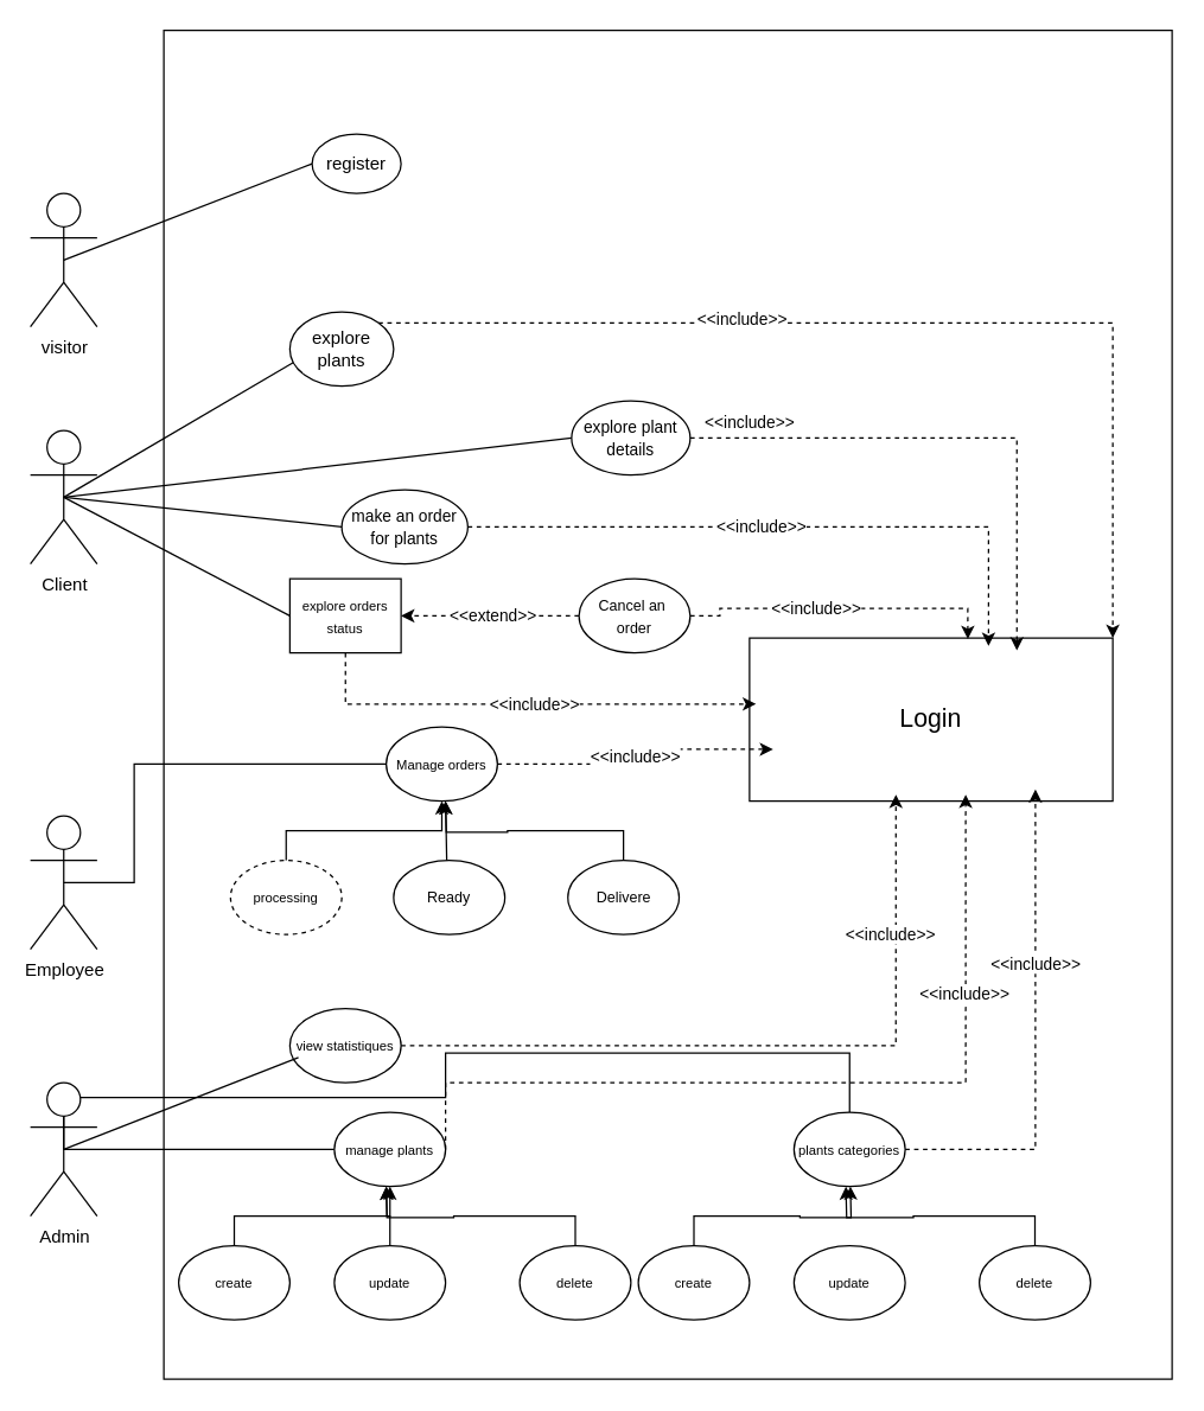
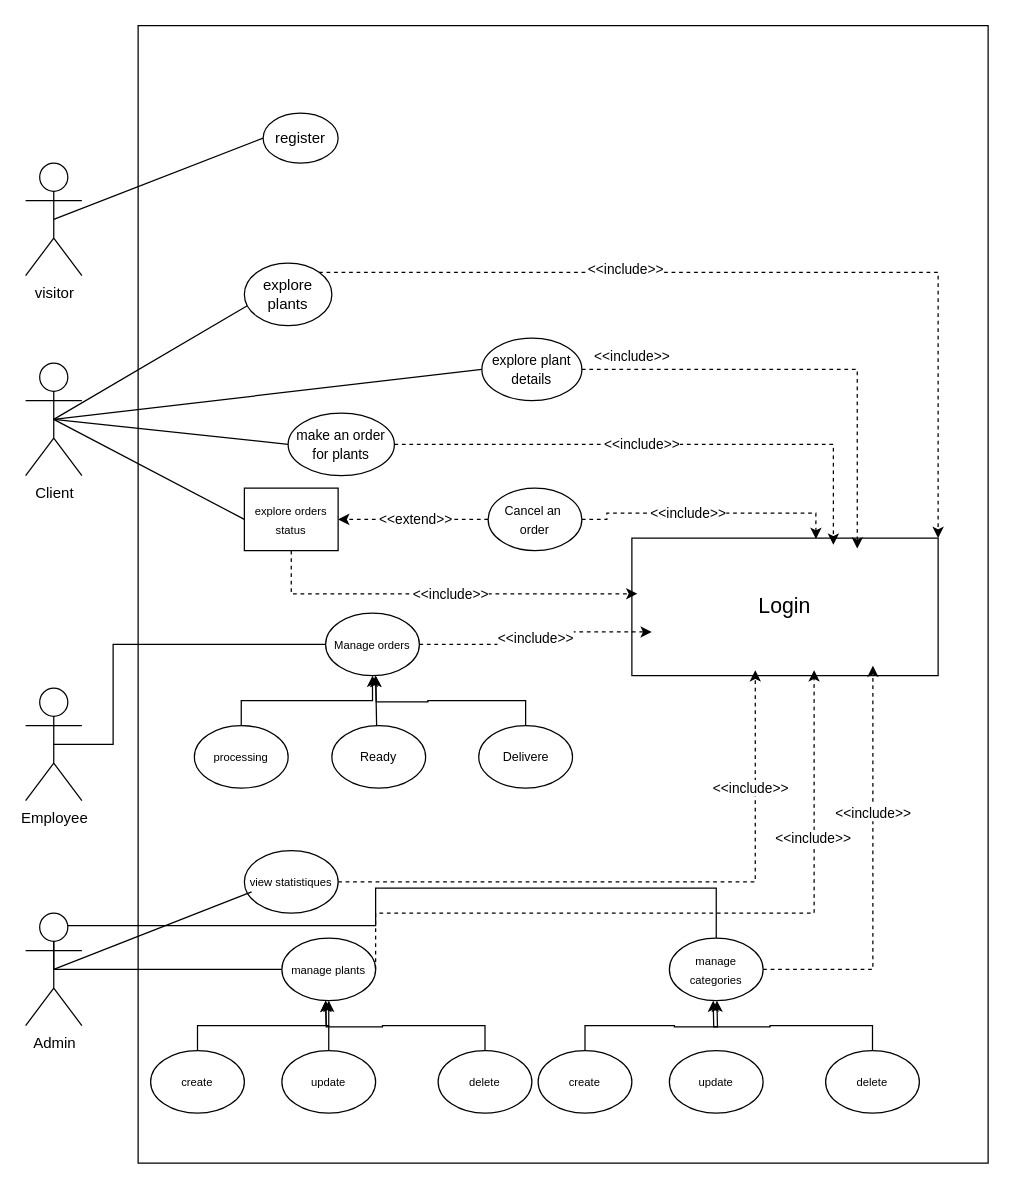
  <mxCell id="0" />
  <mxCell id="1" parent="0" />
  <mxCell id="2" value="" style="rounded=0;whiteSpace=wrap;html=1;" vertex="1" parent="1"><mxGeometry x="110" y="20" width="680" height="910" as="geometry" /></mxCell>
  <mxCell id="3" style="rounded=0;orthogonalLoop=1;jettySize=auto;html=1;exitX=0.5;exitY=0.5;exitDx=0;exitDy=0;exitPerimeter=0;entryX=0;entryY=0.5;entryDx=0;entryDy=0;endArrow=none;startFill=0;" edge="1" parent="1" source="4" target="5"><mxGeometry relative="1" as="geometry" /></mxCell>
  <mxCell id="4" value="visitor" style="shape=umlActor;verticalLabelPosition=bottom;verticalAlign=top;html=1;outlineConnect=0;" vertex="1" parent="1"><mxGeometry x="20" y="130" width="45" height="90" as="geometry" /></mxCell>
  <mxCell id="5" value="register" style="ellipse;whiteSpace=wrap;html=1;" vertex="1" parent="1"><mxGeometry x="210" y="90" width="60" height="40" as="geometry" /></mxCell>
  <mxCell id="6" style="rounded=0;orthogonalLoop=1;jettySize=auto;html=1;exitX=0.5;exitY=0.5;exitDx=0;exitDy=0;exitPerimeter=0;entryX=0;entryY=0.5;entryDx=0;entryDy=0;endArrow=none;startFill=0;" edge="1" parent="1" source="7" target="12"><mxGeometry relative="1" as="geometry" /></mxCell>
  <mxCell id="7" value="Client" style="shape=umlActor;verticalLabelPosition=bottom;verticalAlign=top;html=1;outlineConnect=0;" vertex="1" parent="1"><mxGeometry x="20" y="290" width="45" height="90" as="geometry" /></mxCell>
  <mxCell id="8" style="edgeStyle=orthogonalEdgeStyle;rounded=0;orthogonalLoop=1;jettySize=auto;html=1;exitX=1;exitY=0;exitDx=0;exitDy=0;entryX=1;entryY=0;entryDx=0;entryDy=0;dashed=1;" edge="1" parent="1" source="10" target="47"><mxGeometry relative="1" as="geometry" /></mxCell>
  <mxCell id="9" value="&amp;lt;&amp;lt;include&amp;gt;&amp;gt;" style="edgeLabel;html=1;align=center;verticalAlign=middle;resizable=0;points=[];" vertex="1" connectable="0" parent="8"><mxGeometry x="-0.309" y="3" relative="1" as="geometry"><mxPoint as="offset" /></mxGeometry></mxCell>
  <mxCell id="10" value="explore plants" style="ellipse;whiteSpace=wrap;html=1;" vertex="1" parent="1"><mxGeometry x="195" y="210" width="70" height="50" as="geometry" /></mxCell>
  <mxCell id="11" style="rounded=0;orthogonalLoop=1;jettySize=auto;html=1;exitX=0.5;exitY=0.5;exitDx=0;exitDy=0;exitPerimeter=0;entryX=0.033;entryY=0.683;entryDx=0;entryDy=0;entryPerimeter=0;endArrow=none;startFill=0;" edge="1" parent="1" source="7" target="10"><mxGeometry relative="1" as="geometry" /></mxCell>
  <mxCell id="12" value="&lt;font style=&quot;font-size: 11px;&quot;&gt;explore plant details&lt;/font&gt;" style="ellipse;whiteSpace=wrap;html=1;" vertex="1" parent="1"><mxGeometry x="385" y="270" width="80" height="50" as="geometry" /></mxCell>
  <mxCell id="13" style="rounded=0;orthogonalLoop=1;jettySize=auto;html=1;exitX=0.5;exitY=0.5;exitDx=0;exitDy=0;exitPerimeter=0;entryX=0;entryY=0.5;entryDx=0;entryDy=0;endArrow=none;startFill=0;" edge="1" target="14" parent="1" source="7"><mxGeometry relative="1" as="geometry"><mxPoint x="43" y="395" as="sourcePoint" /></mxGeometry></mxCell>
  <mxCell id="14" value="&lt;font style=&quot;font-size: 11px;&quot;&gt;make an order for plants&lt;/font&gt;" style="ellipse;whiteSpace=wrap;html=1;" vertex="1" parent="1"><mxGeometry x="230" y="330" width="85" height="50" as="geometry" /></mxCell>
  <mxCell id="15" style="rounded=0;orthogonalLoop=1;jettySize=auto;html=1;entryX=0;entryY=0.5;entryDx=0;entryDy=0;endArrow=none;startFill=0;exitX=0.5;exitY=0.5;exitDx=0;exitDy=0;exitPerimeter=0;" edge="1" target="16" parent="1" source="7"><mxGeometry relative="1" as="geometry"><mxPoint x="43" y="395" as="sourcePoint" /></mxGeometry></mxCell>
  <mxCell id="16" value="&lt;font style=&quot;font-size: 9px;&quot;&gt;explore orders status&lt;/font&gt;" style="whiteSpace=wrap;html=1;rounded=0;" vertex="1" parent="1"><mxGeometry x="195" y="390" width="75" height="50" as="geometry" /></mxCell>
  <mxCell id="17" style="edgeStyle=orthogonalEdgeStyle;rounded=0;orthogonalLoop=1;jettySize=auto;html=1;exitX=0;exitY=0.5;exitDx=0;exitDy=0;entryX=1;entryY=0.5;entryDx=0;entryDy=0;dashed=1;" edge="1" parent="1" source="19" target="16"><mxGeometry relative="1" as="geometry" /></mxCell>
  <mxCell id="18" value="&amp;lt;&amp;lt;extend&amp;gt;&amp;gt;" style="edgeLabel;html=1;align=center;verticalAlign=middle;resizable=0;points=[];" vertex="1" connectable="0" parent="17"><mxGeometry x="-0.015" y="-1" relative="1" as="geometry"><mxPoint as="offset" /></mxGeometry></mxCell>
  <mxCell id="19" value="&lt;font size=&quot;1&quot;&gt;Cancel an&amp;nbsp;&lt;/font&gt;&lt;div&gt;&lt;font size=&quot;1&quot;&gt;order&lt;/font&gt;&lt;/div&gt;" style="ellipse;whiteSpace=wrap;html=1;" vertex="1" parent="1"><mxGeometry x="390" y="390" width="75" height="50" as="geometry" /></mxCell>
  <mxCell id="20" style="edgeStyle=orthogonalEdgeStyle;rounded=0;orthogonalLoop=1;jettySize=auto;html=1;exitX=0.5;exitY=0.5;exitDx=0;exitDy=0;exitPerimeter=0;entryX=0;entryY=0.5;entryDx=0;entryDy=0;endArrow=none;startFill=0;" edge="1" parent="1" source="21" target="22"><mxGeometry relative="1" as="geometry"><Array as="points"><mxPoint x="90" y="595" /><mxPoint x="90" y="515" /></Array></mxGeometry></mxCell>
  <mxCell id="21" value="Employee" style="shape=umlActor;verticalLabelPosition=bottom;verticalAlign=top;html=1;outlineConnect=0;" vertex="1" parent="1"><mxGeometry x="20" y="550" width="45" height="90" as="geometry" /></mxCell>
  <mxCell id="22" value="&lt;font style=&quot;font-size: 9px;&quot;&gt;Manage orders&lt;/font&gt;" style="ellipse;whiteSpace=wrap;html=1;" vertex="1" parent="1"><mxGeometry x="260" y="490" width="75" height="50" as="geometry" /></mxCell>
  <mxCell id="23" style="edgeStyle=orthogonalEdgeStyle;rounded=0;orthogonalLoop=1;jettySize=auto;html=1;exitX=0.5;exitY=0;exitDx=0;exitDy=0;entryX=0.5;entryY=1;entryDx=0;entryDy=0;" edge="1" parent="1" source="24" target="22"><mxGeometry relative="1" as="geometry" /></mxCell>
- <mxCell id="24" value="&lt;font style=&quot;font-size: 9px;&quot;&gt;processing&lt;/font&gt;" style="ellipse;whiteSpace=wrap;html=1;dashed=1;" vertex="1" parent="1"><mxGeometry x="155" y="580" width="75" height="50" as="geometry" /></mxCell>
+ <mxCell id="24" value="&lt;font style=&quot;font-size: 9px;&quot;&gt;processing&lt;/font&gt;" style="ellipse;whiteSpace=wrap;html=1;" vertex="1" parent="1"><mxGeometry x="155" y="580" width="75" height="50" as="geometry" /></mxCell>
  <mxCell id="25" value="" style="edgeStyle=orthogonalEdgeStyle;rounded=0;orthogonalLoop=1;jettySize=auto;html=1;exitX=0.5;exitY=0;exitDx=0;exitDy=0;" edge="1" parent="1" source="26"><mxGeometry relative="1" as="geometry"><mxPoint x="300" y="540" as="targetPoint" /><Array as="points"><mxPoint x="300" y="610" /><mxPoint x="300" y="590" /><mxPoint x="301" y="590" /><mxPoint x="301" y="540" /></Array></mxGeometry></mxCell>
  <mxCell id="26" value="&lt;font size=&quot;1&quot;&gt;Ready&lt;/font&gt;" style="ellipse;whiteSpace=wrap;html=1;" vertex="1" parent="1"><mxGeometry x="265" y="580" width="75" height="50" as="geometry" /></mxCell>
  <mxCell id="27" style="edgeStyle=orthogonalEdgeStyle;rounded=0;orthogonalLoop=1;jettySize=auto;html=1;exitX=0.5;exitY=0;exitDx=0;exitDy=0;" edge="1" parent="1" source="28"><mxGeometry relative="1" as="geometry"><mxPoint x="300" y="540" as="targetPoint" /></mxGeometry></mxCell>
  <mxCell id="28" value="&lt;font size=&quot;1&quot;&gt;Delivere&lt;/font&gt;" style="ellipse;whiteSpace=wrap;html=1;" vertex="1" parent="1"><mxGeometry x="382.5" y="580" width="75" height="50" as="geometry" /></mxCell>
  <mxCell id="29" style="edgeStyle=orthogonalEdgeStyle;rounded=0;orthogonalLoop=1;jettySize=auto;html=1;exitX=0.5;exitY=0.5;exitDx=0;exitDy=0;exitPerimeter=0;entryX=0;entryY=0.5;entryDx=0;entryDy=0;endArrow=none;startFill=0;" edge="1" parent="1" source="31" target="34"><mxGeometry relative="1" as="geometry" /></mxCell>
  <mxCell id="30" style="edgeStyle=orthogonalEdgeStyle;rounded=0;orthogonalLoop=1;jettySize=auto;html=1;exitX=0.5;exitY=0.5;exitDx=0;exitDy=0;exitPerimeter=0;entryX=0.5;entryY=0;entryDx=0;entryDy=0;endArrow=none;startFill=0;" edge="1" parent="1" source="31" target="35"><mxGeometry relative="1" as="geometry"><Array as="points"><mxPoint x="43" y="740" /><mxPoint x="300" y="740" /><mxPoint x="300" y="710" /><mxPoint x="573" y="710" /></Array></mxGeometry></mxCell>
  <mxCell id="31" value="Admin" style="shape=umlActor;verticalLabelPosition=bottom;verticalAlign=top;html=1;outlineConnect=0;" vertex="1" parent="1"><mxGeometry x="20" y="730" width="45" height="90" as="geometry" /></mxCell>
  <mxCell id="32" value="&lt;font style=&quot;font-size: 9px;&quot;&gt;view statistiques&lt;/font&gt;" style="ellipse;whiteSpace=wrap;html=1;" vertex="1" parent="1"><mxGeometry x="195" y="680" width="75" height="50" as="geometry" /></mxCell>
  <mxCell id="33" style="rounded=0;orthogonalLoop=1;jettySize=auto;html=1;exitX=0.5;exitY=0.5;exitDx=0;exitDy=0;exitPerimeter=0;entryX=0.077;entryY=0.661;entryDx=0;entryDy=0;entryPerimeter=0;endArrow=none;startFill=0;" edge="1" parent="1" source="31" target="32"><mxGeometry relative="1" as="geometry" /></mxCell>
  <mxCell id="34" value="&lt;font style=&quot;font-size: 9px;&quot;&gt;manage plants&lt;/font&gt;" style="ellipse;whiteSpace=wrap;html=1;" vertex="1" parent="1"><mxGeometry x="225" y="750" width="75" height="50" as="geometry" /></mxCell>
- <mxCell id="35" value="&lt;font style=&quot;font-size: 9px;&quot;&gt;plants categories&lt;/font&gt;" style="ellipse;whiteSpace=wrap;html=1;" vertex="1" parent="1"><mxGeometry x="535" y="750" width="75" height="50" as="geometry" /></mxCell>
+ <mxCell id="35" value="&lt;font style=&quot;font-size: 9px;&quot;&gt;manage categories&lt;/font&gt;" style="ellipse;whiteSpace=wrap;html=1;" vertex="1" parent="1"><mxGeometry x="535" y="750" width="75" height="50" as="geometry" /></mxCell>
  <mxCell id="36" style="edgeStyle=orthogonalEdgeStyle;rounded=0;orthogonalLoop=1;jettySize=auto;html=1;exitX=0.5;exitY=0;exitDx=0;exitDy=0;entryX=0.5;entryY=1;entryDx=0;entryDy=0;" edge="1" parent="1" source="37" target="34"><mxGeometry relative="1" as="geometry" /></mxCell>
  <mxCell id="37" value="&lt;font style=&quot;font-size: 9px;&quot;&gt;create&lt;/font&gt;" style="ellipse;whiteSpace=wrap;html=1;" vertex="1" parent="1"><mxGeometry x="120" y="840" width="75" height="50" as="geometry" /></mxCell>
  <mxCell id="38" style="edgeStyle=orthogonalEdgeStyle;rounded=0;orthogonalLoop=1;jettySize=auto;html=1;exitX=0.5;exitY=0;exitDx=0;exitDy=0;" edge="1" parent="1" source="39"><mxGeometry relative="1" as="geometry"><mxPoint x="260" y="800" as="targetPoint" /></mxGeometry></mxCell>
  <mxCell id="39" value="&lt;font style=&quot;font-size: 9px;&quot;&gt;update&lt;/font&gt;" style="ellipse;whiteSpace=wrap;html=1;" vertex="1" parent="1"><mxGeometry x="225" y="840" width="75" height="50" as="geometry" /></mxCell>
  <mxCell id="40" style="edgeStyle=orthogonalEdgeStyle;rounded=0;orthogonalLoop=1;jettySize=auto;html=1;exitX=0.5;exitY=0;exitDx=0;exitDy=0;" edge="1" parent="1" source="41"><mxGeometry relative="1" as="geometry"><mxPoint x="260" y="800" as="targetPoint" /></mxGeometry></mxCell>
  <mxCell id="41" value="&lt;font style=&quot;font-size: 9px;&quot;&gt;delete&lt;/font&gt;" style="ellipse;whiteSpace=wrap;html=1;" vertex="1" parent="1"><mxGeometry x="350" y="840" width="75" height="50" as="geometry" /></mxCell>
  <mxCell id="42" style="edgeStyle=orthogonalEdgeStyle;rounded=0;orthogonalLoop=1;jettySize=auto;html=1;exitX=0.5;exitY=0;exitDx=0;exitDy=0;entryX=0.5;entryY=1;entryDx=0;entryDy=0;" edge="1" parent="1" source="43"><mxGeometry relative="1" as="geometry"><mxPoint x="573" y="800" as="targetPoint" /></mxGeometry></mxCell>
  <mxCell id="43" value="&lt;font style=&quot;font-size: 9px;&quot;&gt;create&lt;/font&gt;" style="ellipse;whiteSpace=wrap;html=1;" vertex="1" parent="1"><mxGeometry x="430" y="840" width="75" height="50" as="geometry" /></mxCell>
  <mxCell id="44" value="&lt;font style=&quot;font-size: 9px;&quot;&gt;update&lt;/font&gt;" style="ellipse;whiteSpace=wrap;html=1;" vertex="1" parent="1"><mxGeometry x="535" y="840" width="75" height="50" as="geometry" /></mxCell>
  <mxCell id="45" style="edgeStyle=orthogonalEdgeStyle;rounded=0;orthogonalLoop=1;jettySize=auto;html=1;exitX=0.5;exitY=0;exitDx=0;exitDy=0;" edge="1" parent="1" source="46"><mxGeometry relative="1" as="geometry"><mxPoint x="570" y="800" as="targetPoint" /></mxGeometry></mxCell>
  <mxCell id="46" value="&lt;font style=&quot;font-size: 9px;&quot;&gt;delete&lt;/font&gt;" style="ellipse;whiteSpace=wrap;html=1;" vertex="1" parent="1"><mxGeometry x="660" y="840" width="75" height="50" as="geometry" /></mxCell>
  <mxCell id="47" value="&lt;font style=&quot;font-size: 17px;&quot;&gt;Login&lt;/font&gt;" style="whiteSpace=wrap;html=1;rounded=0;" vertex="1" parent="1"><mxGeometry x="505" y="430" width="245" height="110" as="geometry" /></mxCell>
  <mxCell id="48" style="edgeStyle=orthogonalEdgeStyle;rounded=0;orthogonalLoop=1;jettySize=auto;html=1;exitX=1;exitY=0.5;exitDx=0;exitDy=0;entryX=0.736;entryY=0.076;entryDx=0;entryDy=0;entryPerimeter=0;dashed=1;" edge="1" parent="1" source="12" target="47"><mxGeometry relative="1" as="geometry" /></mxCell>
  <mxCell id="49" style="edgeStyle=orthogonalEdgeStyle;rounded=0;orthogonalLoop=1;jettySize=auto;html=1;exitX=1;exitY=0.5;exitDx=0;exitDy=0;entryX=0.658;entryY=0.049;entryDx=0;entryDy=0;entryPerimeter=0;dashed=1;" edge="1" parent="1" source="14" target="47"><mxGeometry relative="1" as="geometry" /></mxCell>
  <mxCell id="50" style="edgeStyle=orthogonalEdgeStyle;rounded=0;orthogonalLoop=1;jettySize=auto;html=1;exitX=1;exitY=0.5;exitDx=0;exitDy=0;entryX=0.601;entryY=0.006;entryDx=0;entryDy=0;entryPerimeter=0;dashed=1;" edge="1" parent="1" source="19" target="47"><mxGeometry relative="1" as="geometry" /></mxCell>
  <mxCell id="51" style="edgeStyle=orthogonalEdgeStyle;rounded=0;orthogonalLoop=1;jettySize=auto;html=1;exitX=0.5;exitY=1;exitDx=0;exitDy=0;entryX=0.018;entryY=0.405;entryDx=0;entryDy=0;entryPerimeter=0;dashed=1;" edge="1" parent="1" source="16" target="47"><mxGeometry relative="1" as="geometry" /></mxCell>
  <mxCell id="52" style="edgeStyle=orthogonalEdgeStyle;rounded=0;orthogonalLoop=1;jettySize=auto;html=1;exitX=1;exitY=0.5;exitDx=0;exitDy=0;entryX=0.065;entryY=0.682;entryDx=0;entryDy=0;entryPerimeter=0;dashed=1;" edge="1" parent="1" source="22" target="47"><mxGeometry relative="1" as="geometry" /></mxCell>
  <mxCell id="53" style="edgeStyle=orthogonalEdgeStyle;rounded=0;orthogonalLoop=1;jettySize=auto;html=1;exitX=1;exitY=0.5;exitDx=0;exitDy=0;entryX=0.403;entryY=0.96;entryDx=0;entryDy=0;entryPerimeter=0;dashed=1;" edge="1" parent="1" source="32" target="47"><mxGeometry relative="1" as="geometry" /></mxCell>
  <mxCell id="54" style="edgeStyle=orthogonalEdgeStyle;rounded=0;orthogonalLoop=1;jettySize=auto;html=1;exitX=1;exitY=0.5;exitDx=0;exitDy=0;entryX=0.595;entryY=0.96;entryDx=0;entryDy=0;entryPerimeter=0;dashed=1;" edge="1" parent="1" source="34" target="47"><mxGeometry relative="1" as="geometry"><Array as="points"><mxPoint x="300" y="730" /><mxPoint x="651" y="730" /></Array></mxGeometry></mxCell>
  <mxCell id="55" style="edgeStyle=orthogonalEdgeStyle;rounded=0;orthogonalLoop=1;jettySize=auto;html=1;exitX=1;exitY=0.5;exitDx=0;exitDy=0;entryX=0.787;entryY=0.928;entryDx=0;entryDy=0;entryPerimeter=0;dashed=1;" edge="1" parent="1" source="35" target="47"><mxGeometry relative="1" as="geometry" /></mxCell>
  <mxCell id="56" value="&amp;lt;&amp;lt;include&amp;gt;&amp;gt;" style="edgeLabel;html=1;align=center;verticalAlign=middle;resizable=0;points=[];" vertex="1" connectable="0" parent="1"><mxGeometry x="504.996" y="284.999" as="geometry" /></mxCell>
  <mxCell id="57" value="&amp;lt;&amp;lt;include&amp;gt;&amp;gt;" style="edgeLabel;html=1;align=center;verticalAlign=middle;resizable=0;points=[];" vertex="1" connectable="0" parent="1"><mxGeometry x="512.226" y="354.999" as="geometry" /></mxCell>
  <mxCell id="58" value="&amp;lt;&amp;lt;include&amp;gt;&amp;gt;" style="edgeLabel;html=1;align=center;verticalAlign=middle;resizable=0;points=[];" vertex="1" connectable="0" parent="1"><mxGeometry x="549.996" y="409.999" as="geometry" /></mxCell>
  <mxCell id="59" value="&amp;lt;&amp;lt;include&amp;gt;&amp;gt;" style="edgeLabel;html=1;align=center;verticalAlign=middle;resizable=0;points=[];" vertex="1" connectable="0" parent="1"><mxGeometry x="359.996" y="474.999" as="geometry" /></mxCell>
  <mxCell id="60" value="&amp;lt;&amp;lt;include&amp;gt;&amp;gt;" style="edgeLabel;html=1;align=center;verticalAlign=middle;resizable=0;points=[];" vertex="1" connectable="0" parent="1"><mxGeometry x="427.496" y="509.999" as="geometry" /></mxCell>
  <mxCell id="61" value="&amp;lt;&amp;lt;include&amp;gt;&amp;gt;" style="edgeLabel;html=1;align=center;verticalAlign=middle;resizable=0;points=[];" vertex="1" connectable="0" parent="1"><mxGeometry x="599.996" y="629.999" as="geometry" /></mxCell>
  <mxCell id="62" value="&amp;lt;&amp;lt;include&amp;gt;&amp;gt;" style="edgeLabel;html=1;align=center;verticalAlign=middle;resizable=0;points=[];" vertex="1" connectable="0" parent="1"><mxGeometry x="649.996" y="669.999" as="geometry" /></mxCell>
  <mxCell id="63" value="&amp;lt;&amp;lt;include&amp;gt;&amp;gt;" style="edgeLabel;html=1;align=center;verticalAlign=middle;resizable=0;points=[];" vertex="1" connectable="0" parent="1"><mxGeometry x="697.496" y="649.999" as="geometry" /></mxCell>
